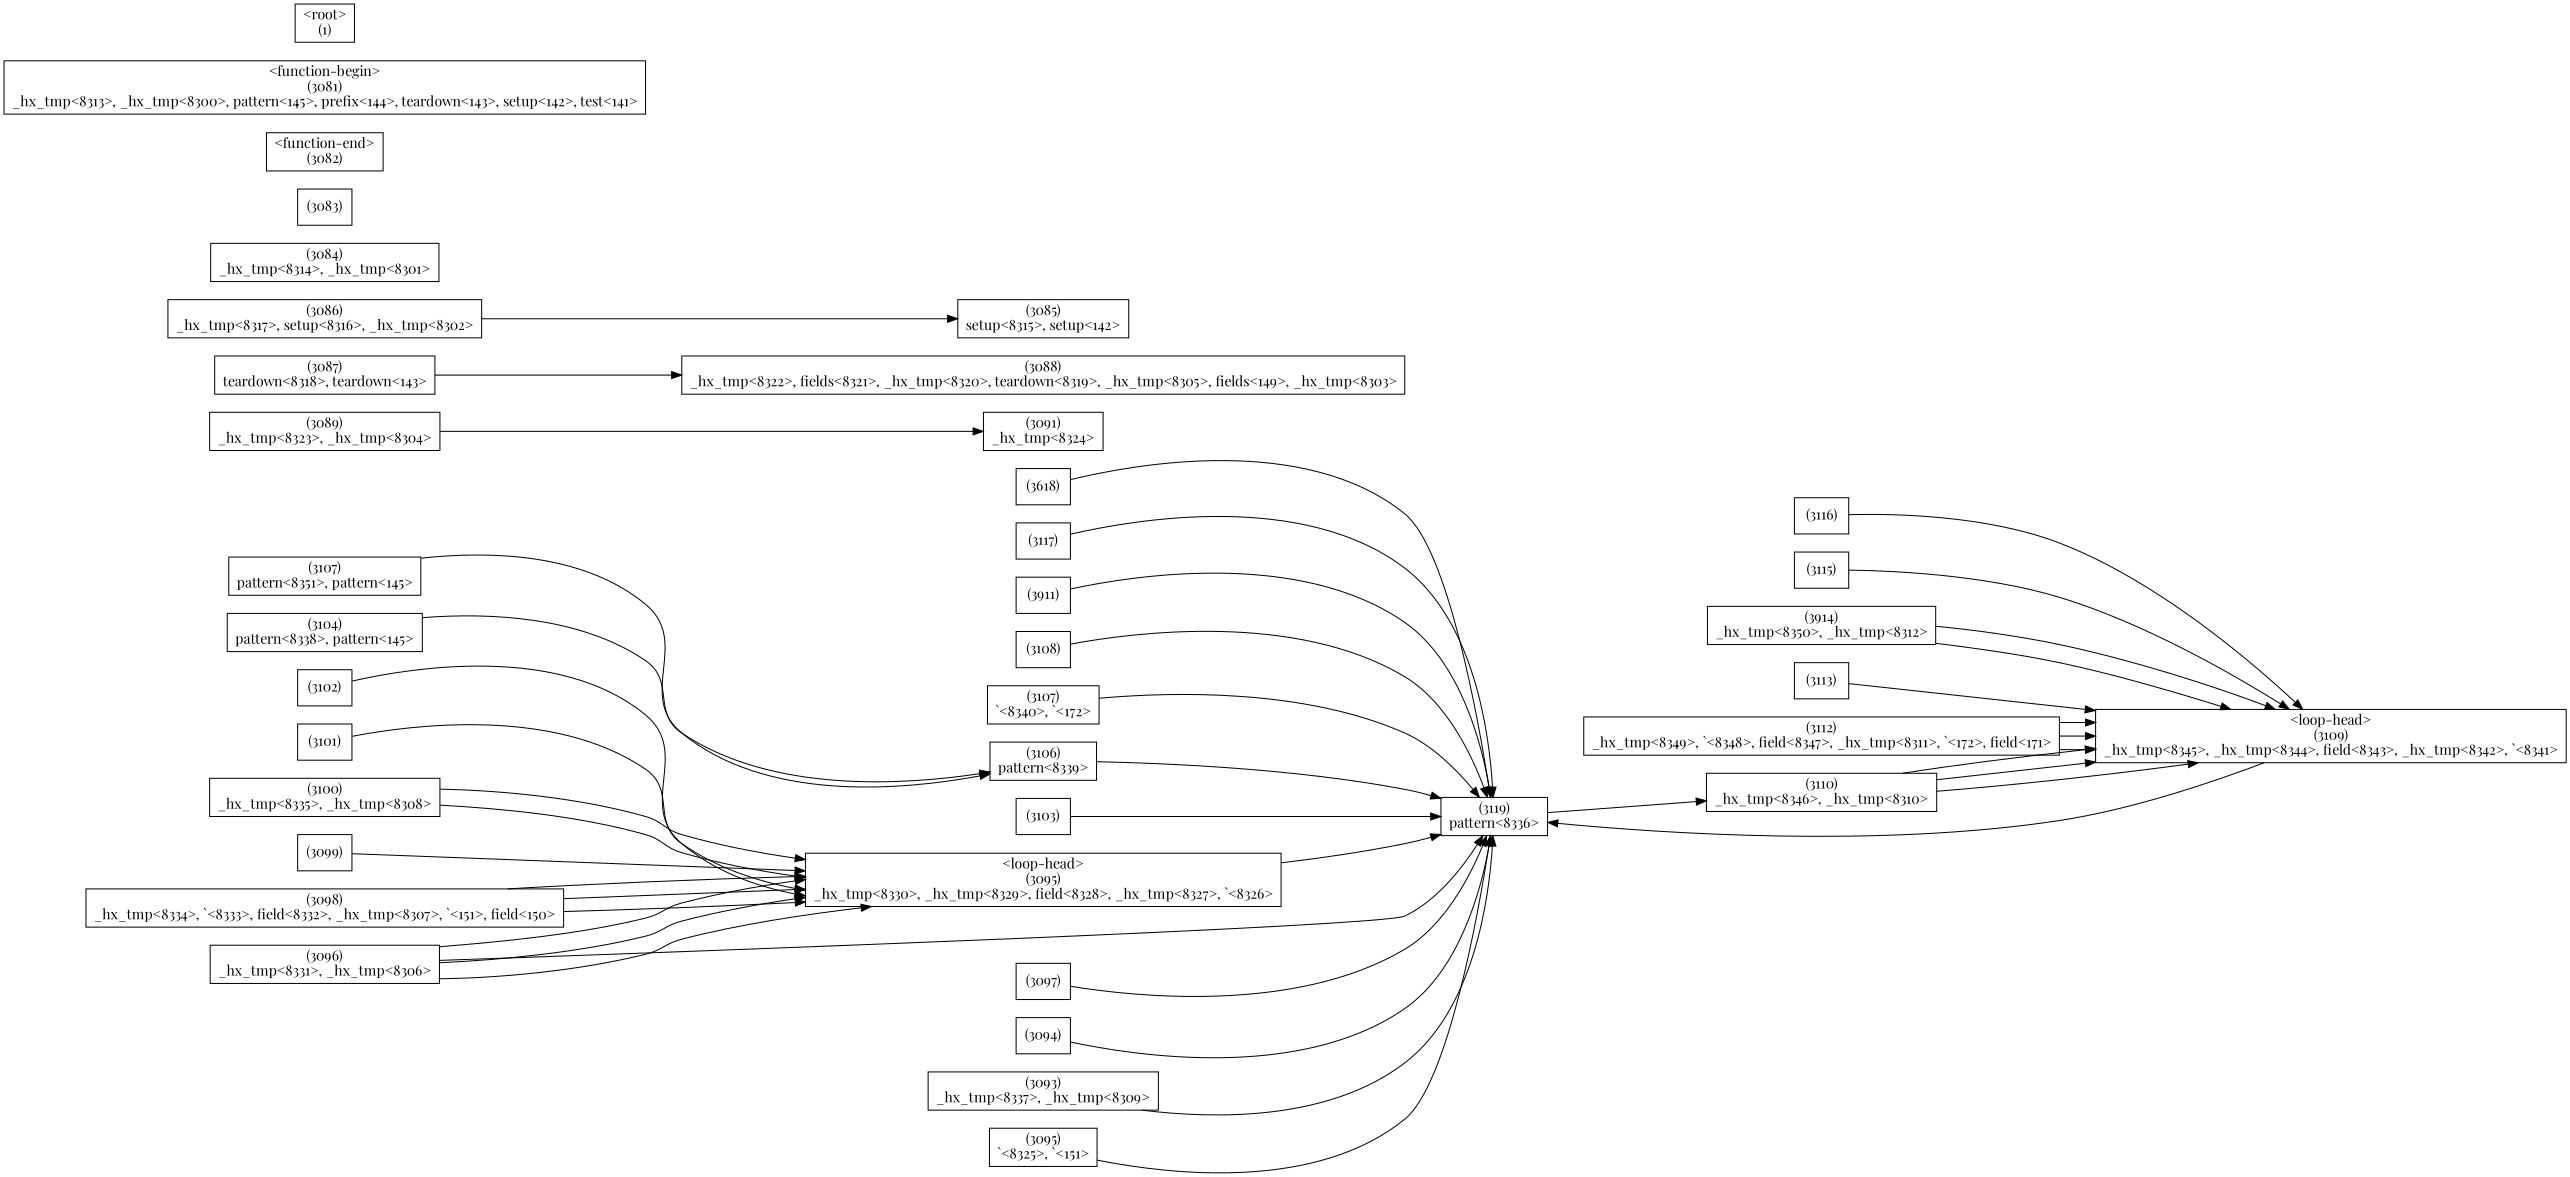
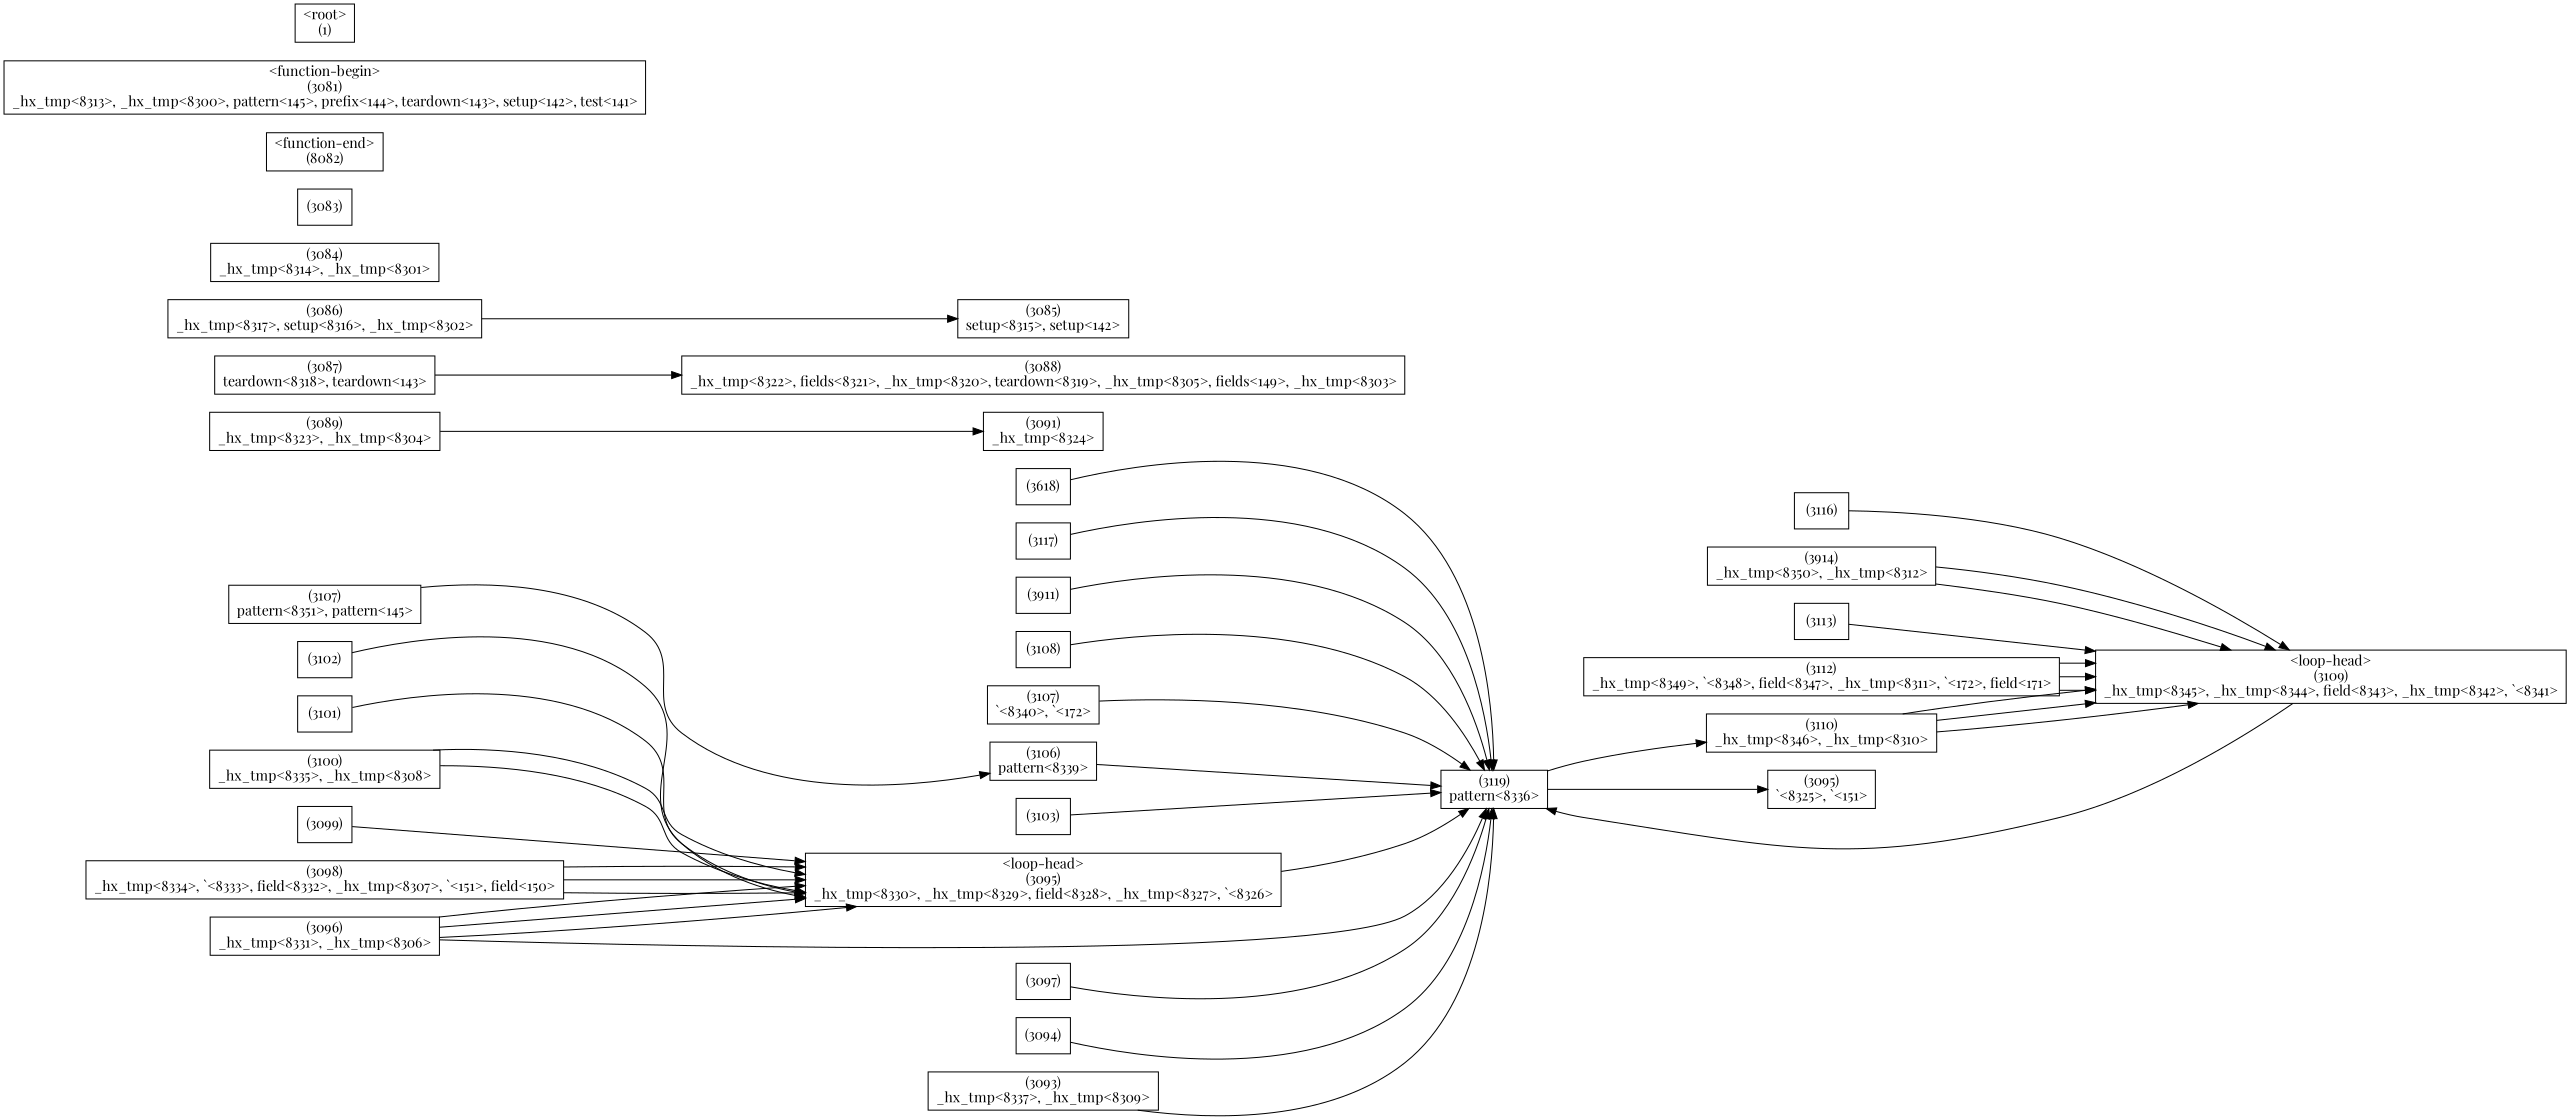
  digraph {
    fontname="Playfair Display"
    rankdir=LR
    node [fontname="Playfair Display" shape=box]
    edge [fontname="Playfair Display"]
    n1 [label="(3119)\npattern<8336>"]
    n2 [label="(3110)\n_hx_tmp<8346>, _hx_tmp<8310>"]
    n3 [label="(3618)"]
    n4 [label="(3117)"]
    n5 [label="(3116)"]
    n6 [label="<loop-head>\n(3109)\n_hx_tmp<8345>, _hx_tmp<8344>, field<8343>, _hx_tmp<8342>, `<8341>"]
-   n7 [label="(3115)"]
    n8 [label="(3914)\n_hx_tmp<8350>, _hx_tmp<8312>"]
    n9 [label="(3113)"]
    n10 [label="(3112)\n_hx_tmp<8349>, `<8348>, field<8347>, _hx_tmp<8311>, `<172>, field<171>"]
    n11 [label="(3911)"]
    n12 [label="(3108)"]
    n13 [label="(3107)\n`<8340>, `<172>"]
    n14 [label="(3106)\npattern<8339>"]
    n15 [label="(3107)\npattern<8351>, pattern<145>"]
-   n16 [label="(3104)\npattern<8338>, pattern<145>"]
    n17 [label="(3103)"]
    n18 [label="(3102)"]
    n19 [label="<loop-head>\n(3095)\n_hx_tmp<8330>, _hx_tmp<8329>, field<8328>, _hx_tmp<8327>, `<8326>"]
    n20 [label="(3101)"]
    n21 [label="(3100)\n_hx_tmp<8335>, _hx_tmp<8308>"]
    n22 [label="(3099)"]
    n23 [label="(3098)\n_hx_tmp<8334>, `<8333>, field<8332>, _hx_tmp<8307>, `<151>, field<150>"]
    n24 [label="(3097)"]
    n25 [label="(3096)\n_hx_tmp<8331>, _hx_tmp<8306>"]
    n26 [label="(3094)"]
    n27 [label="(3093)\n_hx_tmp<8337>, _hx_tmp<8309>"]
    n28 [label="(3095)\n`<8325>, `<151>"]
    n29 [label="(3091)\n_hx_tmp<8324>"]
    n30 [label="(3089)\n_hx_tmp<8323>, _hx_tmp<8304>"]
    n31 [label="(3088)\n_hx_tmp<8322>, fields<8321>, _hx_tmp<8320>, teardown<8319>, _hx_tmp<8305>, fields<149>, _hx_tmp<8303>"]
    n32 [label="(3087)\nteardown<8318>, teardown<143>"]
    n33 [label="(3086)\n_hx_tmp<8317>, setup<8316>, _hx_tmp<8302>"]
    n34 [label="(3085)\nsetup<8315>, setup<142>"]
    n35 [label="(3084)\n_hx_tmp<8314>, _hx_tmp<8301>"]
    n36 [label="(3083)"]
-   n37 [label="<function-end>\n(3082)"]
+   n37 [label="<function-end>\n(8082)"]
    n38 [label="<function-begin>\n(3081)\n_hx_tmp<8313>, _hx_tmp<8300>, pattern<145>, prefix<144>, teardown<143>, setup<142>, test<141>"]
    n39 [label="<root>\n(1)"]
    n1 -> n2
    n2 -> n6
    n2 -> n6
    n2 -> n6
    n3 -> n1
    n4 -> n1
    n5 -> n6
    n6 -> n1
-   n7 -> n6
    n8 -> n6
    n8 -> n6
    n9 -> n6
    n10 -> n6
    n10 -> n6
    n10 -> n6
    n11 -> n1
    n12 -> n1
    n13 -> n1
    n14 -> n1
    n15 -> n14
-   n16 -> n14
    n17 -> n1
    n18 -> n19
    n19 -> n1
    n20 -> n19
    n21 -> n19
    n21 -> n19
    n22 -> n19
    n23 -> n19
    n23 -> n19
    n23 -> n19
    n24 -> n1
    n25 -> n1
    n25 -> n19
    n25 -> n19
    n25 -> n19
    n26 -> n1
    n27 -> n1
-   n28 -> n1
+   n1 -> n28
    n30 -> n29
    n32 -> n31
    n33 -> n34
  }
